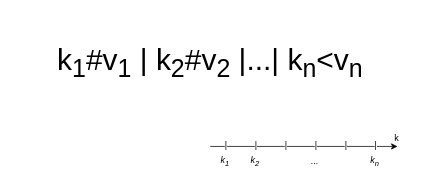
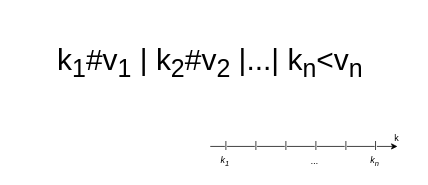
  <mxCell id="0" />
  <mxCell id="1" parent="0" />
  <mxCell id="2" value="&lt;span style=&quot;font-size: 40px ; line-height: 140%&quot;&gt;k&lt;sub&gt;1&lt;/sub&gt;#v&lt;sub&gt;1&lt;/sub&gt;&amp;nbsp;| k&lt;sub&gt;2&lt;/sub&gt;#v&lt;sub&gt;2&lt;/sub&gt;&amp;nbsp;|...| k&lt;sub&gt;n&lt;/sub&gt;&amp;lt;v&lt;sub&gt;n&lt;/sub&gt;&lt;/span&gt;" style="text;html=1;strokeColor=none;fillColor=none;align=center;verticalAlign=middle;whiteSpace=wrap;rounded=0;" vertex="1" parent="1"><mxGeometry x="20" y="20" width="520" height="130" as="geometry" /></mxCell>
  <mxCell id="3" value="" style="endArrow=classic;jumpStyle=arc;fixDash=1;html=1;" edge="1" parent="1"><mxGeometry width="50" height="50" relative="1" as="geometry"><mxPoint x="280" y="195" as="sourcePoint" /><mxPoint x="530" y="195" as="targetPoint" /></mxGeometry></mxCell>
  <mxCell id="4" value="|&lt;br&gt;" style="text;html=1;resizable=0;points=[];align=center;verticalAlign=middle;labelBackgroundColor=#ffffff;" vertex="1" connectable="0" parent="1"><mxGeometry x="300" y="195" as="geometry"><mxPoint y="-2" as="offset" /></mxGeometry></mxCell>
  <mxCell id="5" value="|&lt;br&gt;" style="text;html=1;resizable=0;points=[];align=center;verticalAlign=middle;labelBackgroundColor=#ffffff;" vertex="1" connectable="0" parent="1"><mxGeometry x="340" y="195" as="geometry"><mxPoint y="-2" as="offset" /></mxGeometry></mxCell>
  <mxCell id="6" value="|&lt;br&gt;" style="text;html=1;resizable=0;points=[];align=center;verticalAlign=middle;labelBackgroundColor=#ffffff;" vertex="1" connectable="0" parent="1"><mxGeometry x="380" y="195" as="geometry"><mxPoint y="-2" as="offset" /></mxGeometry></mxCell>
  <mxCell id="7" value="|&lt;br&gt;" style="text;html=1;resizable=0;points=[];align=center;verticalAlign=middle;labelBackgroundColor=#ffffff;" vertex="1" connectable="0" parent="1"><mxGeometry x="420" y="195" as="geometry"><mxPoint y="-2" as="offset" /></mxGeometry></mxCell>
  <mxCell id="8" value="|&lt;br&gt;" style="text;html=1;resizable=0;points=[];align=center;verticalAlign=middle;labelBackgroundColor=#ffffff;" vertex="1" connectable="0" parent="1"><mxGeometry x="460" y="195" as="geometry"><mxPoint y="-2" as="offset" /></mxGeometry></mxCell>
  <mxCell id="9" value="|&lt;br&gt;" style="text;html=1;resizable=0;points=[];align=center;verticalAlign=middle;labelBackgroundColor=#ffffff;" vertex="1" connectable="0" parent="1"><mxGeometry x="500.222" y="195" as="geometry"><mxPoint y="-2" as="offset" /></mxGeometry></mxCell>
  <mxCell id="10" value="&lt;span&gt;k&lt;sub&gt;1&lt;/sub&gt;&lt;/span&gt;" style="text;html=1;strokeColor=none;fillColor=none;align=center;verticalAlign=middle;whiteSpace=wrap;rounded=0;fontStyle=2" vertex="1" parent="1"><mxGeometry x="280" y="205" width="40" height="20" as="geometry" /></mxCell>
- <mxCell id="11" value="k&lt;sub&gt;2&lt;/sub&gt;" style="text;html=1;strokeColor=none;fillColor=none;align=center;verticalAlign=middle;whiteSpace=wrap;rounded=0;fontStyle=2" vertex="1" parent="1"><mxGeometry x="320" y="205" width="40" height="20" as="geometry" /></mxCell>
  <mxCell id="12" value="..." style="text;html=1;strokeColor=none;fillColor=none;align=center;verticalAlign=middle;whiteSpace=wrap;rounded=0;fontStyle=2" vertex="1" parent="1"><mxGeometry x="400" y="205" width="40" height="20" as="geometry" /></mxCell>
  <mxCell id="13" value="k&lt;sub&gt;n&lt;/sub&gt;" style="text;html=1;strokeColor=none;fillColor=none;align=center;verticalAlign=middle;whiteSpace=wrap;rounded=0;fontStyle=2" vertex="1" parent="1"><mxGeometry x="480" y="205" width="40" height="20" as="geometry" /></mxCell>
  <mxCell id="14" value="k" style="text;html=1;strokeColor=none;fillColor=none;align=center;verticalAlign=middle;whiteSpace=wrap;rounded=0;" vertex="1" parent="1"><mxGeometry x="509" y="174" width="40" height="20" as="geometry" /></mxCell>
